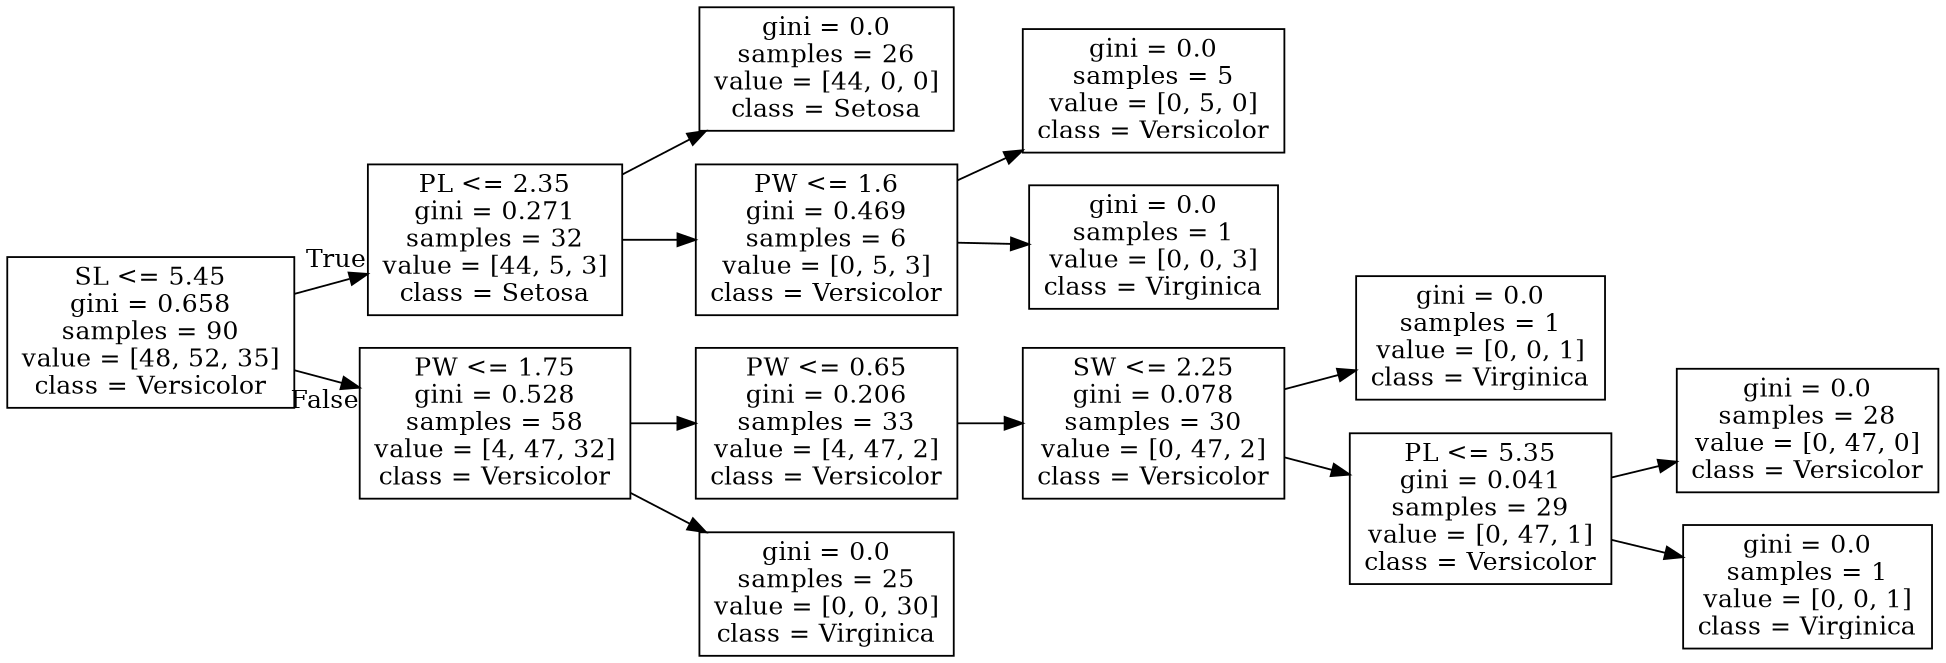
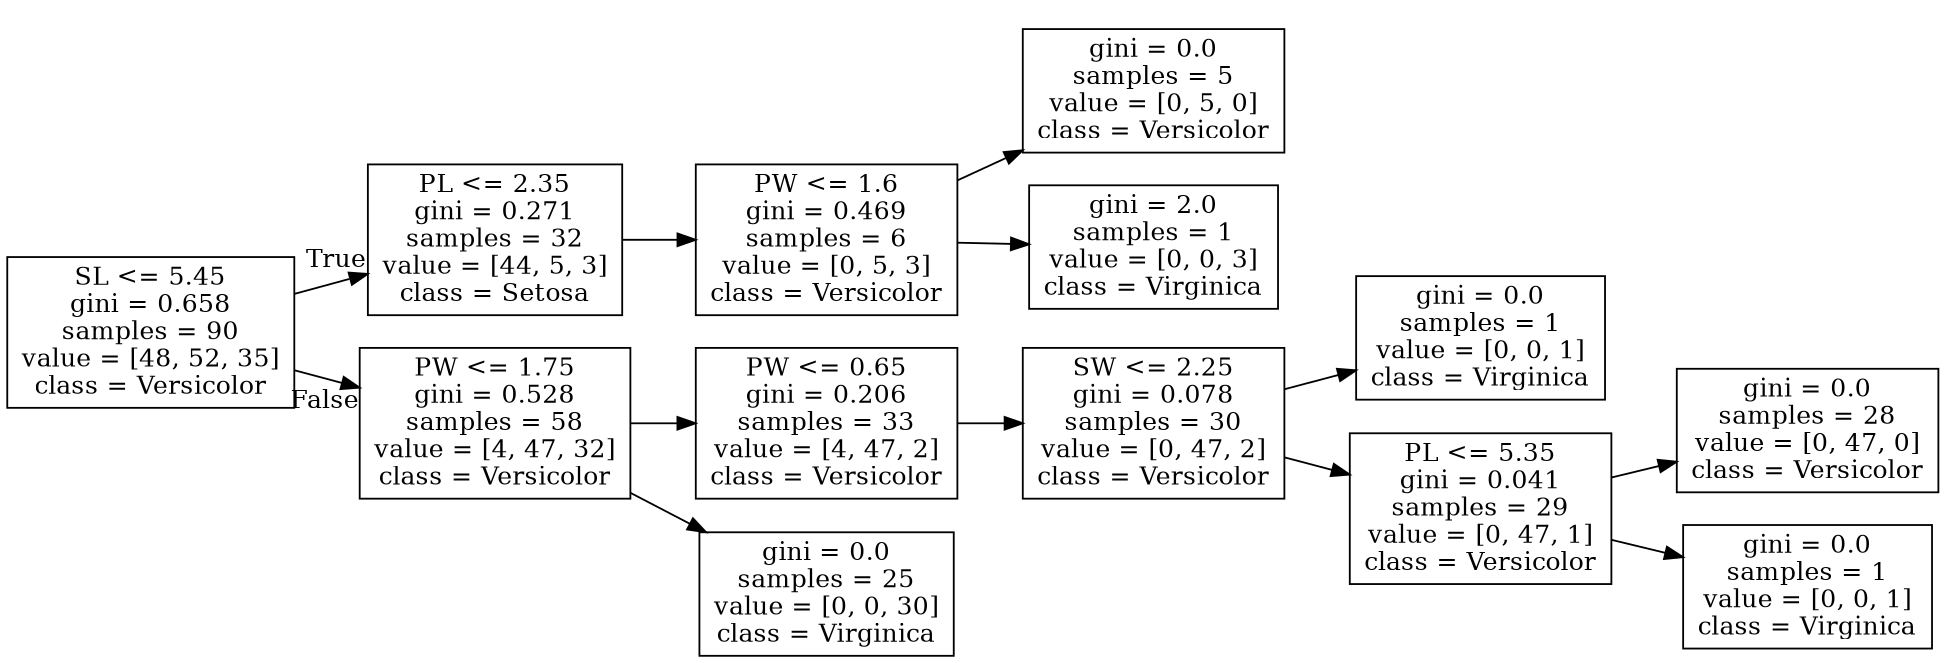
  digraph {
    rankdir=LR
    node [shape=box]
    n1 [label="SL <= 5.45\ngini = 0.658\nsamples = 90\nvalue = [48, 52, 35]\nclass = Versicolor"]
    n2 [label="PL <= 2.35\ngini = 0.271\nsamples = 32\nvalue = [44, 5, 3]\nclass = Setosa"]
    n3 [label="PW <= 1.75\ngini = 0.528\nsamples = 58\nvalue = [4, 47, 32]\nclass = Versicolor"]
-   n4 [label="gini = 0.0\nsamples = 26\nvalue = [44, 0, 0]\nclass = Setosa"]
    n5 [label="PW <= 1.6\ngini = 0.469\nsamples = 6\nvalue = [0, 5, 3]\nclass = Versicolor"]
    n6 [label="PW <= 0.65\ngini = 0.206\nsamples = 33\nvalue = [4, 47, 2]\nclass = Versicolor"]
    n7 [label="gini = 0.0\nsamples = 25\nvalue = [0, 0, 30]\nclass = Virginica"]
    n8 [label="gini = 0.0\nsamples = 5\nvalue = [0, 5, 0]\nclass = Versicolor"]
-   n9 [label="gini = 0.0\nsamples = 1\nvalue = [0, 0, 3]\nclass = Virginica"]
+   n9 [label="gini = 2.0\nsamples = 1\nvalue = [0, 0, 3]\nclass = Virginica"]
    n10 [label="SW <= 2.25\ngini = 0.078\nsamples = 30\nvalue = [0, 47, 2]\nclass = Versicolor"]
    n11 [label="gini = 0.0\nsamples = 1\nvalue = [0, 0, 1]\nclass = Virginica"]
    n12 [label="PL <= 5.35\ngini = 0.041\nsamples = 29\nvalue = [0, 47, 1]\nclass = Versicolor"]
    n13 [label="gini = 0.0\nsamples = 28\nvalue = [0, 47, 0]\nclass = Versicolor"]
    n14 [label="gini = 0.0\nsamples = 1\nvalue = [0, 0, 1]\nclass = Virginica"]
    n1 -> n2 [headlabel=True labelangle=45 labeldistance=2.5]
    n1 -> n3 [headlabel=False labelangle=-45 labeldistance=2.5]
-   n2 -> n4
    n2 -> n5
    n3 -> n6
    n3 -> n7
    n5 -> n8
    n5 -> n9
    n6 -> n10
    n10 -> n11
    n10 -> n12
    n12 -> n13
    n12 -> n14
  }
